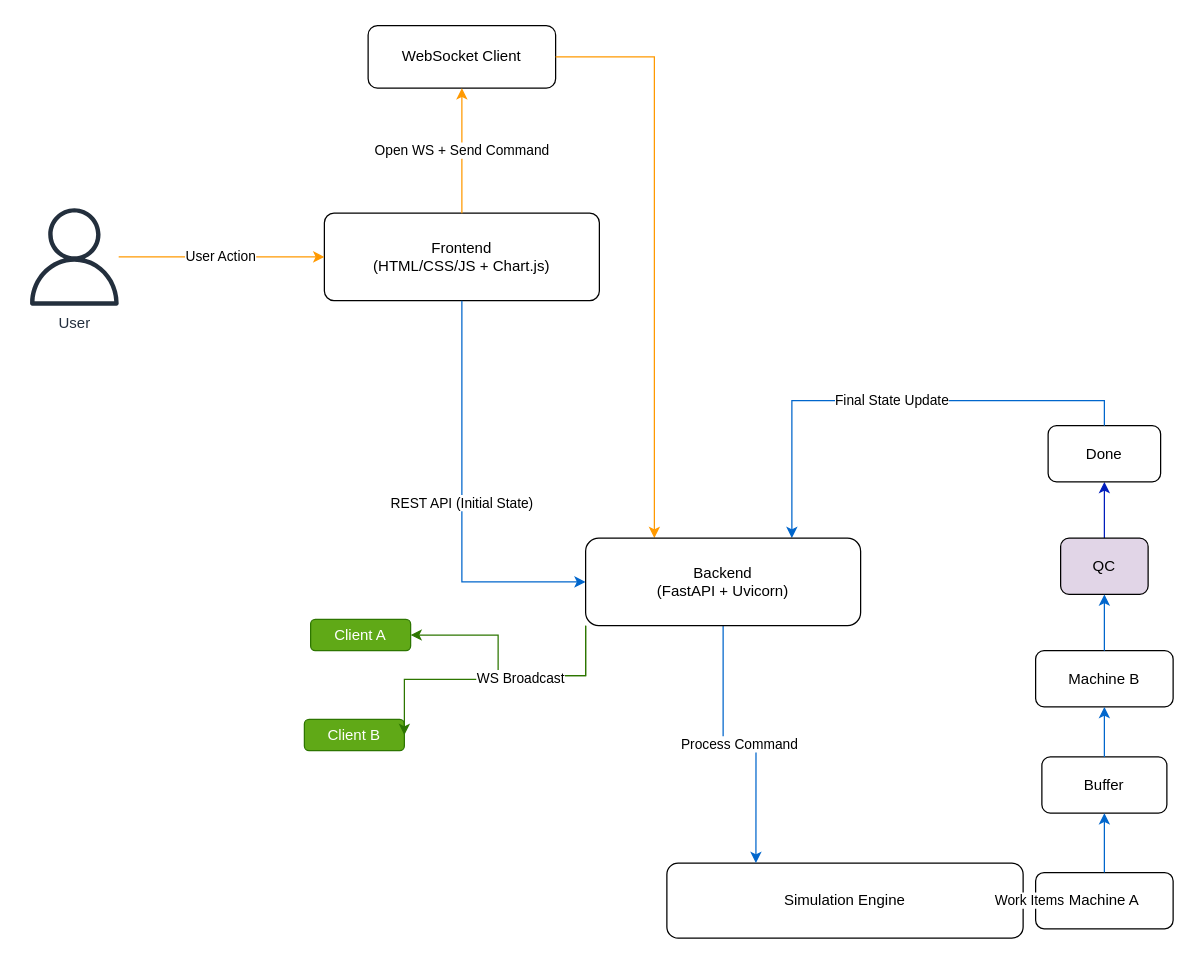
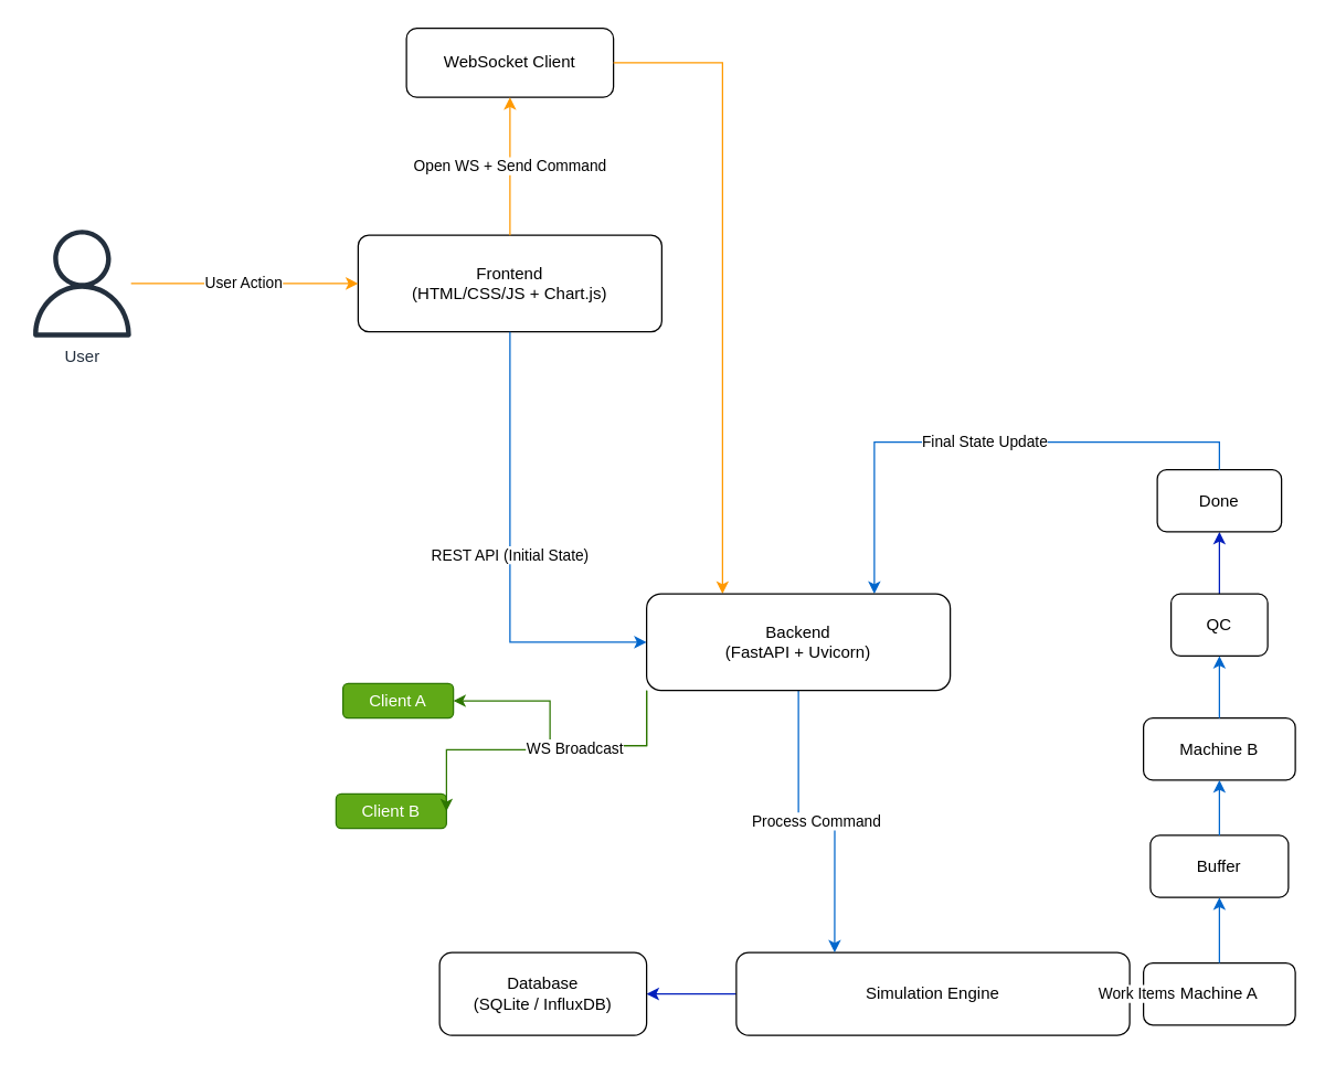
  <mxCell id="0" />
  <mxCell id="1" parent="0" />
  <mxCell id="2" value="Frontend&#10;(HTML/CSS/JS + Chart.js)" style="rounded=1;whiteSpace=wrap;html=1;glass=0;arcSize=11;" parent="1" vertex="1"><mxGeometry x="259" y="170" width="220" height="70" as="geometry" /></mxCell>
  <mxCell id="3" value="WebSocket Client" style="rounded=1;whiteSpace=wrap;html=1;glass=0;" parent="1" vertex="1"><mxGeometry x="294" y="20" width="150" height="50" as="geometry" /></mxCell>
+ <mxCell id="4" style="edgeStyle=orthogonalEdgeStyle;rounded=0;orthogonalLoop=1;jettySize=auto;html=1;exitX=0;exitY=0.5;exitDx=0;exitDy=0;entryX=1;entryY=0.5;entryDx=0;entryDy=0;fillColor=#0050ef;strokeColor=light-dark(#001DBC, #54aaf9);" parent="1" source="5" target="6" edge="1"><mxGeometry relative="1" as="geometry" /></mxCell>
  <mxCell id="5" value="Simulation Engine" style="rounded=1;whiteSpace=wrap;html=1;glass=0;" parent="1" vertex="1"><mxGeometry x="533" y="690" width="285" height="60" as="geometry" /></mxCell>
+ <mxCell id="6" value="Database&#10;(SQLite / InfluxDB)" style="rounded=1;whiteSpace=wrap;html=1;glass=0;" parent="1" vertex="1"><mxGeometry x="318" y="690" width="150" height="60" as="geometry" /></mxCell>
  <mxCell id="7" value="Client A" style="rounded=1;whiteSpace=wrap;html=1;glass=0;fillColor=#60a917;fontColor=#ffffff;strokeColor=#2D7600;" parent="1" vertex="1"><mxGeometry x="248" y="495" width="80" height="25" as="geometry" /></mxCell>
  <mxCell id="8" value="Client B" style="rounded=1;whiteSpace=wrap;html=1;glass=0;fillColor=#60a917;fontColor=#ffffff;strokeColor=#2D7600;" parent="1" vertex="1"><mxGeometry x="243" y="575" width="80" height="25" as="geometry" /></mxCell>
  <mxCell id="9" value="Machine A" style="rounded=1;whiteSpace=wrap;html=1;glass=0;" parent="1" vertex="1"><mxGeometry x="828" y="697.5" width="110" height="45" as="geometry" /></mxCell>
  <mxCell id="10" value="Buffer" style="rounded=1;whiteSpace=wrap;html=1;glass=0;" parent="1" vertex="1"><mxGeometry x="833" y="605" width="100" height="45" as="geometry" /></mxCell>
  <mxCell id="11" value="Machine B" style="rounded=1;whiteSpace=wrap;html=1;glass=0;" parent="1" vertex="1"><mxGeometry x="828" y="520" width="110" height="45" as="geometry" /></mxCell>
  <mxCell id="12" style="edgeStyle=orthogonalEdgeStyle;rounded=0;orthogonalLoop=1;jettySize=auto;html=1;exitX=0.5;exitY=0;exitDx=0;exitDy=0;entryX=0.5;entryY=1;entryDx=0;entryDy=0;strokeColor=light-dark(#001DBC, #4e9ce4);" parent="1" source="13" target="14" edge="1"><mxGeometry relative="1" as="geometry" /></mxCell>
- <mxCell id="13" value="QC" style="rounded=1;whiteSpace=wrap;html=1;glass=0;fillColor=#e1d5e7;" parent="1" vertex="1"><mxGeometry x="848" y="430" width="70" height="45" as="geometry" /></mxCell>
+ <mxCell id="13" value="QC" style="rounded=1;whiteSpace=wrap;html=1;glass=0;" parent="1" vertex="1"><mxGeometry x="848" y="430" width="70" height="45" as="geometry" /></mxCell>
  <mxCell id="14" value="Done" style="rounded=1;whiteSpace=wrap;html=1;glass=0;" parent="1" vertex="1"><mxGeometry x="838" y="340" width="90" height="45" as="geometry" /></mxCell>
  <mxCell id="15" value="User Action" style="edgeStyle=orthogonalEdgeStyle;rounded=0;orthogonalLoop=1;jettySize=auto;html=1;strokeColor=#ff9900;endArrow=classic;entryX=0;entryY=0.5;entryDx=0;entryDy=0;" parent="1" source="29" target="2" edge="1"><mxGeometry relative="1" as="geometry"><mxPoint as="offset" /><mxPoint x="283" y="110" as="sourcePoint" /></mxGeometry></mxCell>
  <mxCell id="16" value="REST API (Initial State)" style="edgeStyle=orthogonalEdgeStyle;rounded=0;orthogonalLoop=1;jettySize=auto;html=1;strokeColor=#0066cc;endArrow=classic;entryX=0;entryY=0.5;entryDx=0;entryDy=0;exitX=0.5;exitY=1;exitDx=0;exitDy=0;" parent="1" source="2" target="28" edge="1"><mxGeometry relative="1" as="geometry" /></mxCell>
  <mxCell id="17" value="Open WS + Send Command" style="edgeStyle=orthogonalEdgeStyle;rounded=0;orthogonalLoop=1;jettySize=auto;html=1;strokeColor=#ff9900;endArrow=classic;" parent="1" source="2" target="3" edge="1"><mxGeometry relative="1" as="geometry" /></mxCell>
  <mxCell id="18" value="" style="edgeStyle=orthogonalEdgeStyle;rounded=0;orthogonalLoop=1;jettySize=auto;html=1;strokeColor=#ff9900;endArrow=classic;entryX=0.25;entryY=0;entryDx=0;entryDy=0;" parent="1" source="3" target="28" edge="1"><mxGeometry relative="1" as="geometry" /></mxCell>
  <mxCell id="19" value="Process Command" style="edgeStyle=orthogonalEdgeStyle;rounded=0;orthogonalLoop=1;jettySize=auto;html=1;strokeColor=#0066cc;endArrow=classic;entryX=0.25;entryY=0;entryDx=0;entryDy=0;exitX=0.5;exitY=1;exitDx=0;exitDy=0;" parent="1" source="28" target="5" edge="1"><mxGeometry relative="1" as="geometry"><mxPoint x="1018" y="-40" as="targetPoint" /><mxPoint x="928" y="390" as="sourcePoint" /></mxGeometry></mxCell>
  <mxCell id="20" value="Work Items" style="edgeStyle=orthogonalEdgeStyle;rounded=0;orthogonalLoop=1;jettySize=auto;html=1;strokeColor=#0066cc;endArrow=classic;exitX=1;exitY=0.5;exitDx=0;exitDy=0;" parent="1" source="5" target="9" edge="1"><mxGeometry relative="1" as="geometry"><mxPoint x="1128" y="380" as="sourcePoint" /></mxGeometry></mxCell>
  <mxCell id="21" value="" style="edgeStyle=orthogonalEdgeStyle;rounded=0;orthogonalLoop=1;jettySize=auto;html=1;strokeColor=#0066cc;endArrow=classic;exitX=0.5;exitY=0;exitDx=0;exitDy=0;" parent="1" source="9" target="10" edge="1"><mxGeometry relative="1" as="geometry" /></mxCell>
  <mxCell id="22" value="" style="edgeStyle=orthogonalEdgeStyle;rounded=0;orthogonalLoop=1;jettySize=auto;html=1;strokeColor=#0066cc;endArrow=classic;exitX=0.5;exitY=0;exitDx=0;exitDy=0;" parent="1" source="10" target="11" edge="1"><mxGeometry relative="1" as="geometry" /></mxCell>
  <mxCell id="23" value="" style="edgeStyle=orthogonalEdgeStyle;rounded=0;orthogonalLoop=1;jettySize=auto;html=1;strokeColor=#0066cc;endArrow=classic;exitX=0.5;exitY=0;exitDx=0;exitDy=0;" parent="1" source="11" target="13" edge="1"><mxGeometry relative="1" as="geometry" /></mxCell>
  <mxCell id="24" value="Final State Update" style="edgeStyle=orthogonalEdgeStyle;rounded=0;orthogonalLoop=1;jettySize=auto;html=1;strokeColor=#0066cc;endArrow=classic;exitX=0.5;exitY=0;exitDx=0;exitDy=0;entryX=0.75;entryY=0;entryDx=0;entryDy=0;" parent="1" source="14" target="28" edge="1"><mxGeometry relative="1" as="geometry"><mxPoint x="1278" y="430" as="targetPoint" /></mxGeometry></mxCell>
  <mxCell id="25" style="edgeStyle=orthogonalEdgeStyle;rounded=0;orthogonalLoop=1;jettySize=auto;html=1;entryX=1;entryY=0.5;entryDx=0;entryDy=0;exitX=0;exitY=1;exitDx=0;exitDy=0;fillColor=#60a917;strokeColor=#2D7600;" parent="1" source="28" target="7" edge="1"><mxGeometry relative="1" as="geometry"><mxPoint x="838" y="560" as="sourcePoint" /><Array as="points"><mxPoint x="468" y="540" /><mxPoint x="398" y="540" /><mxPoint x="398" y="508" /></Array></mxGeometry></mxCell>
  <mxCell id="26" style="edgeStyle=orthogonalEdgeStyle;rounded=0;orthogonalLoop=1;jettySize=auto;html=1;exitX=0;exitY=1;exitDx=0;exitDy=0;entryX=1;entryY=0.5;entryDx=0;entryDy=0;fillColor=#60a917;strokeColor=#2D7600;" parent="1" source="28" target="8" edge="1"><mxGeometry relative="1" as="geometry"><Array as="points"><mxPoint x="468" y="540" /><mxPoint x="418" y="540" /><mxPoint x="418" y="543" /></Array></mxGeometry></mxCell>
  <mxCell id="27" value="WS Broadcast" style="edgeLabel;html=1;align=center;verticalAlign=middle;resizable=0;points=[];" parent="26" vertex="1" connectable="0"><mxGeometry x="-0.564" y="1" relative="1" as="geometry"><mxPoint x="-42" as="offset" /></mxGeometry></mxCell>
  <mxCell id="28" value="Backend&#10;(FastAPI + Uvicorn)" style="rounded=1;whiteSpace=wrap;html=1;glass=0;" parent="1" vertex="1"><mxGeometry x="468" y="430" width="220" height="70" as="geometry" /></mxCell>
  <mxCell id="29" value="User" style="sketch=0;outlineConnect=0;fontColor=#232F3E;gradientColor=none;fillColor=#232F3D;strokeColor=none;dashed=0;verticalLabelPosition=bottom;verticalAlign=top;align=center;html=1;fontSize=12;fontStyle=0;aspect=fixed;pointerEvents=1;shape=mxgraph.aws4.user;" parent="1" vertex="1"><mxGeometry x="20" y="166" width="78" height="78" as="geometry" /></mxCell>
